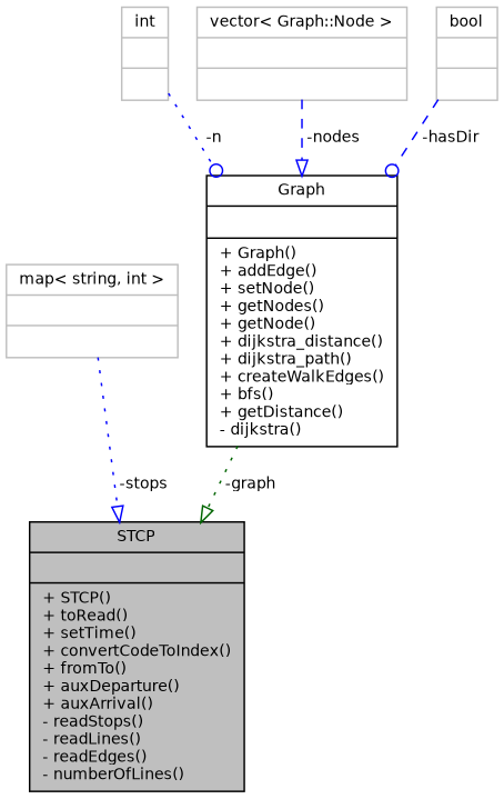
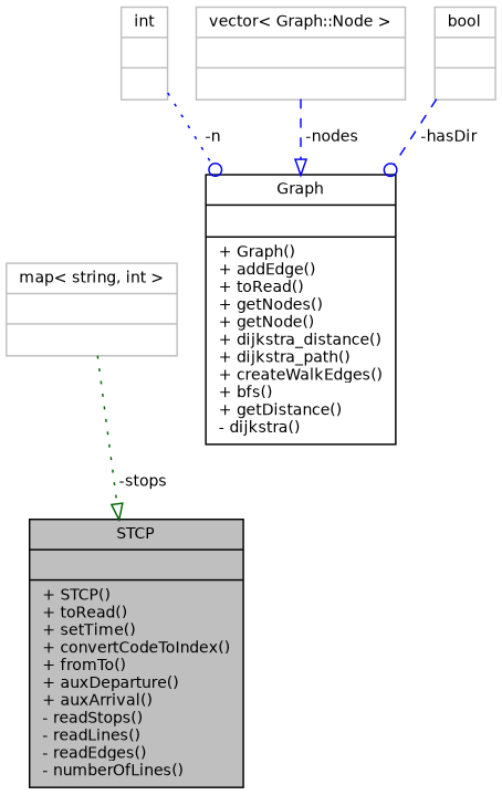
  digraph {
    node [color=grey75 fontname=Helvetica fontsize=10 shape=record]
    edge [arrowhead=onormal color=blue fontname=Helvetica fontsize=10 labelfontname=Helvetica labelfontsize=10 style=dotted]
    n1 [color=black fillcolor=grey75 fontcolor=black height=0.2 label="{STCP\n||+ STCP()\l+ toRead()\l+ setTime()\l+ convertCodeToIndex()\l+ fromTo()\l+ auxDeparture()\l+ auxArrival()\l- readStops()\l- readLines()\l- readEdges()\l- numberOfLines()\l}" style=filled width=0.4]
    n2 [height=0.2 label="{map\< string, int \>\n||}" width=0.4]
-   n3 [color=black height=0.2 label="{Graph\n||+ Graph()\l+ addEdge()\l+ setNode()\l+ getNodes()\l+ getNode()\l+ dijkstra_distance()\l+ dijkstra_path()\l+ createWalkEdges()\l+ bfs()\l+ getDistance()\l- dijkstra()\l}" width=0.4]
+   n3 [color=black height=0.2 label="{Graph\n||+ Graph()\l+ addEdge()\l+ toRead()\l+ getNodes()\l+ getNode()\l+ dijkstra_distance()\l+ dijkstra_path()\l+ createWalkEdges()\l+ bfs()\l+ getDistance()\l- dijkstra()\l}" width=0.4]
    n4 [height=0.2 label="{int\n||}" width=0.4]
    n5 [height=0.2 label="{vector\< Graph::Node \>\n||}" width=0.4]
    n6 [height=0.2 label="{bool\n||}" width=0.4]
-   n2 -> n1 [label=" -stops"]
-   n3 -> n1 [color=darkgreen label=" -graph"]
+   n2 -> n1 [color=darkgreen label=" -stops"]
    n4 -> n3 [arrowhead=odot label=" -n"]
    n5 -> n3 [label=" -nodes" style=dashed]
    n6 -> n3 [arrowhead=odot label=" -hasDir" style=dashed]
  }
